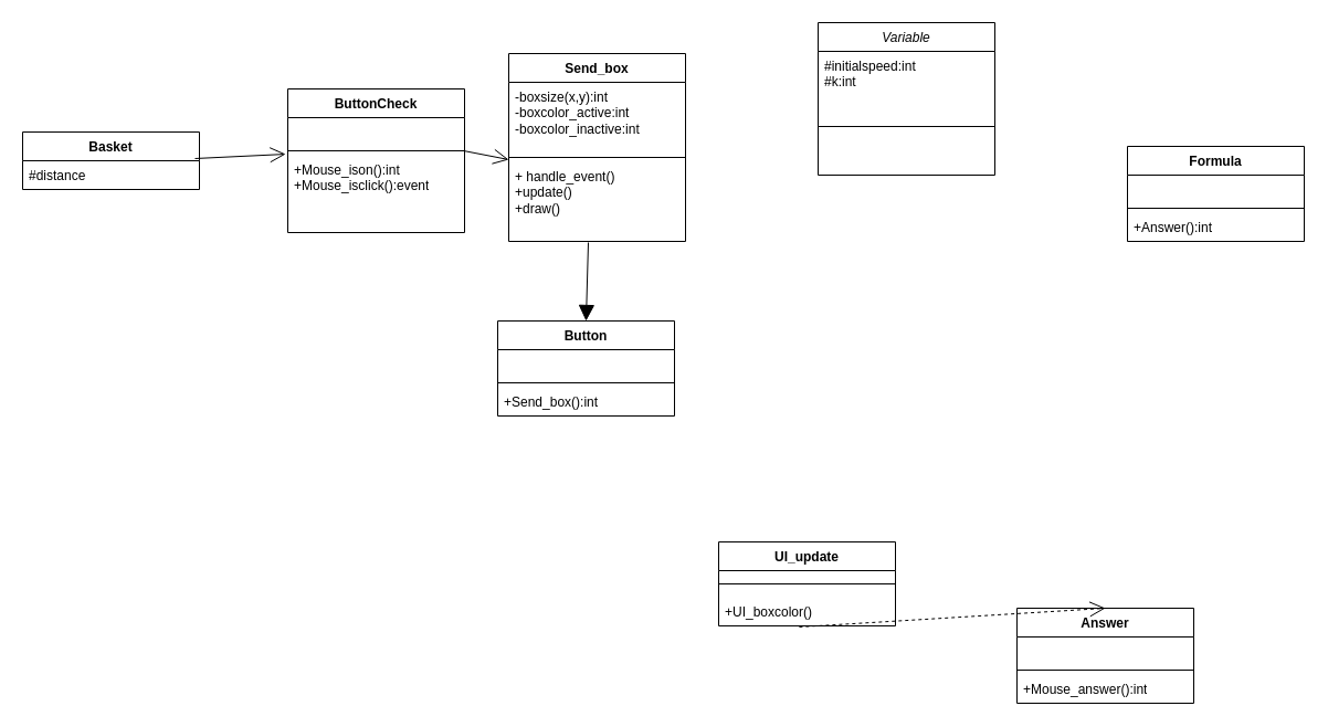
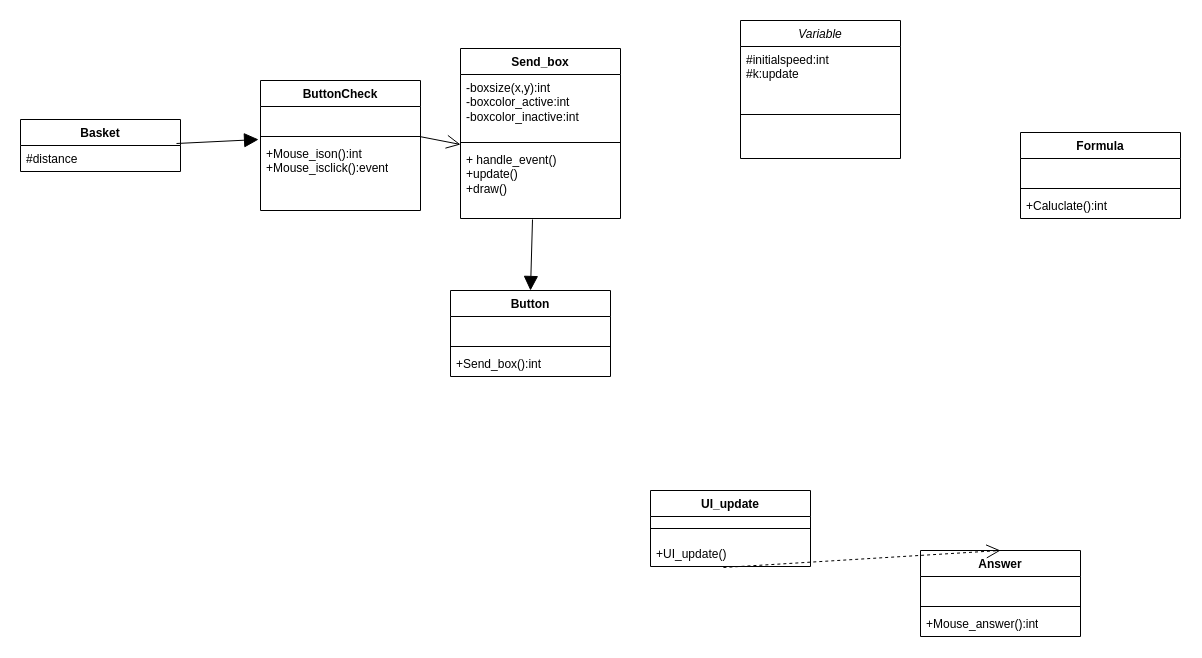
  <mxCell id="0" />
  <mxCell id="1" parent="0" />
  <mxCell id="2" value="Variable" style="swimlane;fontStyle=2;align=center;verticalAlign=top;childLayout=stackLayout;horizontal=1;startSize=26;horizontalStack=0;resizeParent=1;resizeLast=0;collapsible=1;marginBottom=0;rounded=0;shadow=0;strokeWidth=1;" parent="1" vertex="1"><mxGeometry x="740" y="20" width="160" height="138" as="geometry"><mxRectangle x="230" y="140" width="160" height="26" as="alternateBounds" /></mxGeometry></mxCell>
- <mxCell id="3" value="#initialspeed:int&#10;#k:int&#10;" style="text;align=left;verticalAlign=top;spacingLeft=4;spacingRight=4;overflow=hidden;rotatable=0;points=[[0,0.5],[1,0.5]];portConstraint=eastwest;" parent="2" vertex="1"><mxGeometry y="26" width="160" height="64" as="geometry" /></mxCell>
+ <mxCell id="3" value="#initialspeed:int&#10;#k:update&#10;" style="text;align=left;verticalAlign=top;spacingLeft=4;spacingRight=4;overflow=hidden;rotatable=0;points=[[0,0.5],[1,0.5]];portConstraint=eastwest;" parent="2" vertex="1"><mxGeometry y="26" width="160" height="64" as="geometry" /></mxCell>
  <mxCell id="4" value="" style="line;html=1;strokeWidth=1;align=left;verticalAlign=middle;spacingTop=-1;spacingLeft=3;spacingRight=3;rotatable=0;labelPosition=right;points=[];portConstraint=eastwest;" parent="2" vertex="1"><mxGeometry y="90" width="160" height="8" as="geometry" /></mxCell>
  <mxCell id="5" value="&#10;" style="text;align=left;verticalAlign=top;spacingLeft=4;spacingRight=4;overflow=hidden;rotatable=0;points=[[0,0.5],[1,0.5]];portConstraint=eastwest;" parent="2" vertex="1"><mxGeometry y="98" width="160" height="26" as="geometry" /></mxCell>
  <mxCell id="6" value="Basket" style="swimlane;fontStyle=1;align=center;verticalAlign=top;childLayout=stackLayout;horizontal=1;startSize=26;horizontalStack=0;resizeParent=1;resizeParentMax=0;resizeLast=0;collapsible=1;marginBottom=0;whiteSpace=wrap;html=1;" parent="1" vertex="1"><mxGeometry x="20" y="119" width="160" height="52" as="geometry" /></mxCell>
  <mxCell id="7" value="#distance" style="text;strokeColor=none;fillColor=none;align=left;verticalAlign=top;spacingLeft=4;spacingRight=4;overflow=hidden;rotatable=0;points=[[0,0.5],[1,0.5]];portConstraint=eastwest;whiteSpace=wrap;html=1;" parent="6" vertex="1"><mxGeometry y="26" width="160" height="26" as="geometry" /></mxCell>
  <mxCell id="8" value="UI_update" style="swimlane;fontStyle=1;align=center;verticalAlign=top;childLayout=stackLayout;horizontal=1;startSize=26;horizontalStack=0;resizeParent=1;resizeParentMax=0;resizeLast=0;collapsible=1;marginBottom=0;whiteSpace=wrap;html=1;" vertex="1" parent="1"><mxGeometry x="650" y="490" width="160" height="76" as="geometry" /></mxCell>
  <mxCell id="9" value="" style="line;strokeWidth=1;fillColor=none;align=left;verticalAlign=middle;spacingTop=-1;spacingLeft=3;spacingRight=3;rotatable=0;labelPosition=right;points=[];portConstraint=eastwest;strokeColor=inherit;" vertex="1" parent="8"><mxGeometry y="26" width="160" height="24" as="geometry" /></mxCell>
- <mxCell id="10" value="+UI_boxcolor()" style="text;strokeColor=none;fillColor=none;align=left;verticalAlign=top;spacingLeft=4;spacingRight=4;overflow=hidden;rotatable=0;points=[[0,0.5],[1,0.5]];portConstraint=eastwest;whiteSpace=wrap;html=1;" vertex="1" parent="8"><mxGeometry y="50" width="160" height="26" as="geometry" /></mxCell>
+ <mxCell id="10" value="+UI_update()" style="text;strokeColor=none;fillColor=none;align=left;verticalAlign=top;spacingLeft=4;spacingRight=4;overflow=hidden;rotatable=0;points=[[0,0.5],[1,0.5]];portConstraint=eastwest;whiteSpace=wrap;html=1;" vertex="1" parent="8"><mxGeometry y="50" width="160" height="26" as="geometry" /></mxCell>
  <mxCell id="11" value="Send_box" style="swimlane;fontStyle=1;align=center;verticalAlign=top;childLayout=stackLayout;horizontal=1;startSize=26;horizontalStack=0;resizeParent=1;resizeParentMax=0;resizeLast=0;collapsible=1;marginBottom=0;whiteSpace=wrap;html=1;" vertex="1" parent="1"><mxGeometry x="460" y="48" width="160" height="170" as="geometry" /></mxCell>
  <mxCell id="12" value="-boxsize(x,y):int&lt;br&gt;-boxcolor_active:int&lt;br&gt;-boxcolor_inactive:int&lt;br style=&quot;border-color: var(--border-color);&quot;&gt;" style="text;strokeColor=none;fillColor=none;align=left;verticalAlign=top;spacingLeft=4;spacingRight=4;overflow=hidden;rotatable=0;points=[[0,0.5],[1,0.5]];portConstraint=eastwest;whiteSpace=wrap;html=1;" vertex="1" parent="11"><mxGeometry y="26" width="160" height="64" as="geometry" /></mxCell>
  <mxCell id="13" value="" style="line;strokeWidth=1;fillColor=none;align=left;verticalAlign=middle;spacingTop=-1;spacingLeft=3;spacingRight=3;rotatable=0;labelPosition=right;points=[];portConstraint=eastwest;strokeColor=inherit;" vertex="1" parent="11"><mxGeometry y="90" width="160" height="8" as="geometry" /></mxCell>
  <mxCell id="14" value="+ handle_event()&lt;br&gt;+update()&lt;br&gt;+draw()&lt;br&gt;" style="text;strokeColor=none;fillColor=none;align=left;verticalAlign=top;spacingLeft=4;spacingRight=4;overflow=hidden;rotatable=0;points=[[0,0.5],[1,0.5]];portConstraint=eastwest;whiteSpace=wrap;html=1;" vertex="1" parent="11"><mxGeometry y="98" width="160" height="72" as="geometry" /></mxCell>
  <mxCell id="15" value="" style="endArrow=block;endFill=1;endSize=12;html=1;rounded=0;exitX=0.45;exitY=1.014;exitDx=0;exitDy=0;exitPerimeter=0;entryX=0.5;entryY=0;entryDx=0;entryDy=0;" edge="1" parent="1" source="14" target="30"><mxGeometry width="160" relative="1" as="geometry"><mxPoint x="500" y="400" as="sourcePoint" /><mxPoint x="660" y="400" as="targetPoint" /></mxGeometry></mxCell>
- <mxCell id="16" value="" style="endArrow=open;endFill=1;endSize=12;html=1;rounded=0;exitX=0.975;exitY=-0.077;exitDx=0;exitDy=0;exitPerimeter=0;entryX=-0.012;entryY=-0.014;entryDx=0;entryDy=0;entryPerimeter=0;" edge="1" parent="1" source="7" target="25"><mxGeometry width="160" relative="1" as="geometry"><mxPoint x="500" y="400" as="sourcePoint" /><mxPoint x="660" y="400" as="targetPoint" /></mxGeometry></mxCell>
+ <mxCell id="16" value="" style="endArrow=block;endFill=1;endSize=12;html=1;rounded=0;exitX=0.975;exitY=-0.077;exitDx=0;exitDy=0;exitPerimeter=0;entryX=-0.012;entryY=-0.014;entryDx=0;entryDy=0;entryPerimeter=0;" edge="1" parent="1" source="7" target="25"><mxGeometry width="160" relative="1" as="geometry"><mxPoint x="500" y="400" as="sourcePoint" /><mxPoint x="660" y="400" as="targetPoint" /></mxGeometry></mxCell>
  <mxCell id="17" value="Answer" style="swimlane;fontStyle=1;align=center;verticalAlign=top;childLayout=stackLayout;horizontal=1;startSize=26;horizontalStack=0;resizeParent=1;resizeParentMax=0;resizeLast=0;collapsible=1;marginBottom=0;whiteSpace=wrap;html=1;" vertex="1" parent="1"><mxGeometry x="920" y="550" width="160" height="86" as="geometry" /></mxCell>
  <mxCell id="18" value="&lt;br&gt;" style="text;strokeColor=none;fillColor=none;align=left;verticalAlign=top;spacingLeft=4;spacingRight=4;overflow=hidden;rotatable=0;points=[[0,0.5],[1,0.5]];portConstraint=eastwest;whiteSpace=wrap;html=1;" vertex="1" parent="17"><mxGeometry y="26" width="160" height="26" as="geometry" /></mxCell>
  <mxCell id="19" value="" style="line;strokeWidth=1;fillColor=none;align=left;verticalAlign=middle;spacingTop=-1;spacingLeft=3;spacingRight=3;rotatable=0;labelPosition=right;points=[];portConstraint=eastwest;strokeColor=inherit;" vertex="1" parent="17"><mxGeometry y="52" width="160" height="8" as="geometry" /></mxCell>
  <mxCell id="20" value="+Mouse_answer():int" style="text;strokeColor=none;fillColor=none;align=left;verticalAlign=top;spacingLeft=4;spacingRight=4;overflow=hidden;rotatable=0;points=[[0,0.5],[1,0.5]];portConstraint=eastwest;whiteSpace=wrap;html=1;" vertex="1" parent="17"><mxGeometry y="60" width="160" height="26" as="geometry" /></mxCell>
  <mxCell id="21" value="" style="endArrow=open;endFill=1;endSize=12;html=1;rounded=0;exitX=0.456;exitY=1.038;exitDx=0;exitDy=0;exitPerimeter=0;entryX=0.5;entryY=0;entryDx=0;entryDy=0;dashed=1;" edge="1" parent="1" source="10" target="17"><mxGeometry width="160" relative="1" as="geometry"><mxPoint x="500" y="440" as="sourcePoint" /><mxPoint x="660" y="440" as="targetPoint" /></mxGeometry></mxCell>
  <mxCell id="22" value="ButtonCheck" style="swimlane;fontStyle=1;align=center;verticalAlign=top;childLayout=stackLayout;horizontal=1;startSize=26;horizontalStack=0;resizeParent=1;resizeParentMax=0;resizeLast=0;collapsible=1;marginBottom=0;whiteSpace=wrap;html=1;" vertex="1" parent="1"><mxGeometry x="260" y="80" width="160" height="130" as="geometry" /></mxCell>
  <mxCell id="23" value="&lt;br&gt;" style="text;strokeColor=none;fillColor=none;align=left;verticalAlign=top;spacingLeft=4;spacingRight=4;overflow=hidden;rotatable=0;points=[[0,0.5],[1,0.5]];portConstraint=eastwest;whiteSpace=wrap;html=1;" vertex="1" parent="22"><mxGeometry y="26" width="160" height="26" as="geometry" /></mxCell>
  <mxCell id="24" value="" style="line;strokeWidth=1;fillColor=none;align=left;verticalAlign=middle;spacingTop=-1;spacingLeft=3;spacingRight=3;rotatable=0;labelPosition=right;points=[];portConstraint=eastwest;strokeColor=inherit;" vertex="1" parent="22"><mxGeometry y="52" width="160" height="8" as="geometry" /></mxCell>
  <mxCell id="25" value="+Mouse_ison():int&lt;br&gt;+Mouse_isclick():event" style="text;strokeColor=none;fillColor=none;align=left;verticalAlign=top;spacingLeft=4;spacingRight=4;overflow=hidden;rotatable=0;points=[[0,0.5],[1,0.5]];portConstraint=eastwest;whiteSpace=wrap;html=1;" vertex="1" parent="22"><mxGeometry y="60" width="160" height="70" as="geometry" /></mxCell>
  <mxCell id="26" value="Formula" style="swimlane;fontStyle=1;align=center;verticalAlign=top;childLayout=stackLayout;horizontal=1;startSize=26;horizontalStack=0;resizeParent=1;resizeParentMax=0;resizeLast=0;collapsible=1;marginBottom=0;whiteSpace=wrap;html=1;" vertex="1" parent="1"><mxGeometry x="1020" y="132" width="160" height="86" as="geometry" /></mxCell>
  <mxCell id="27" value="&lt;br&gt;" style="text;strokeColor=none;fillColor=none;align=left;verticalAlign=top;spacingLeft=4;spacingRight=4;overflow=hidden;rotatable=0;points=[[0,0.5],[1,0.5]];portConstraint=eastwest;whiteSpace=wrap;html=1;" vertex="1" parent="26"><mxGeometry y="26" width="160" height="26" as="geometry" /></mxCell>
  <mxCell id="28" value="" style="line;strokeWidth=1;fillColor=none;align=left;verticalAlign=middle;spacingTop=-1;spacingLeft=3;spacingRight=3;rotatable=0;labelPosition=right;points=[];portConstraint=eastwest;strokeColor=inherit;" vertex="1" parent="26"><mxGeometry y="52" width="160" height="8" as="geometry" /></mxCell>
- <mxCell id="29" value="+Answer():int" style="text;strokeColor=none;fillColor=none;align=left;verticalAlign=top;spacingLeft=4;spacingRight=4;overflow=hidden;rotatable=0;points=[[0,0.5],[1,0.5]];portConstraint=eastwest;whiteSpace=wrap;html=1;" vertex="1" parent="26"><mxGeometry y="60" width="160" height="26" as="geometry" /></mxCell>
+ <mxCell id="29" value="+Caluclate():int" style="text;strokeColor=none;fillColor=none;align=left;verticalAlign=top;spacingLeft=4;spacingRight=4;overflow=hidden;rotatable=0;points=[[0,0.5],[1,0.5]];portConstraint=eastwest;whiteSpace=wrap;html=1;" vertex="1" parent="26"><mxGeometry y="60" width="160" height="26" as="geometry" /></mxCell>
  <mxCell id="30" value="Button" style="swimlane;fontStyle=1;align=center;verticalAlign=top;childLayout=stackLayout;horizontal=1;startSize=26;horizontalStack=0;resizeParent=1;resizeParentMax=0;resizeLast=0;collapsible=1;marginBottom=0;whiteSpace=wrap;html=1;" vertex="1" parent="1"><mxGeometry x="450" y="290" width="160" height="86" as="geometry" /></mxCell>
  <mxCell id="31" value="&lt;br&gt;" style="text;strokeColor=none;fillColor=none;align=left;verticalAlign=top;spacingLeft=4;spacingRight=4;overflow=hidden;rotatable=0;points=[[0,0.5],[1,0.5]];portConstraint=eastwest;whiteSpace=wrap;html=1;" vertex="1" parent="30"><mxGeometry y="26" width="160" height="26" as="geometry" /></mxCell>
  <mxCell id="32" value="" style="line;strokeWidth=1;fillColor=none;align=left;verticalAlign=middle;spacingTop=-1;spacingLeft=3;spacingRight=3;rotatable=0;labelPosition=right;points=[];portConstraint=eastwest;strokeColor=inherit;" vertex="1" parent="30"><mxGeometry y="52" width="160" height="8" as="geometry" /></mxCell>
  <mxCell id="33" value="+Send_box():int" style="text;strokeColor=none;fillColor=none;align=left;verticalAlign=top;spacingLeft=4;spacingRight=4;overflow=hidden;rotatable=0;points=[[0,0.5],[1,0.5]];portConstraint=eastwest;whiteSpace=wrap;html=1;" vertex="1" parent="30"><mxGeometry y="60" width="160" height="26" as="geometry" /></mxCell>
  <mxCell id="34" value="" style="endArrow=open;endFill=1;endSize=12;html=1;rounded=0;exitX=0.994;exitY=1.154;exitDx=0;exitDy=0;exitPerimeter=0;entryX=0;entryY=-0.028;entryDx=0;entryDy=0;entryPerimeter=0;" edge="1" parent="1" source="23" target="14"><mxGeometry width="160" relative="1" as="geometry"><mxPoint x="500" y="390" as="sourcePoint" /><mxPoint x="660" y="390" as="targetPoint" /></mxGeometry></mxCell>
